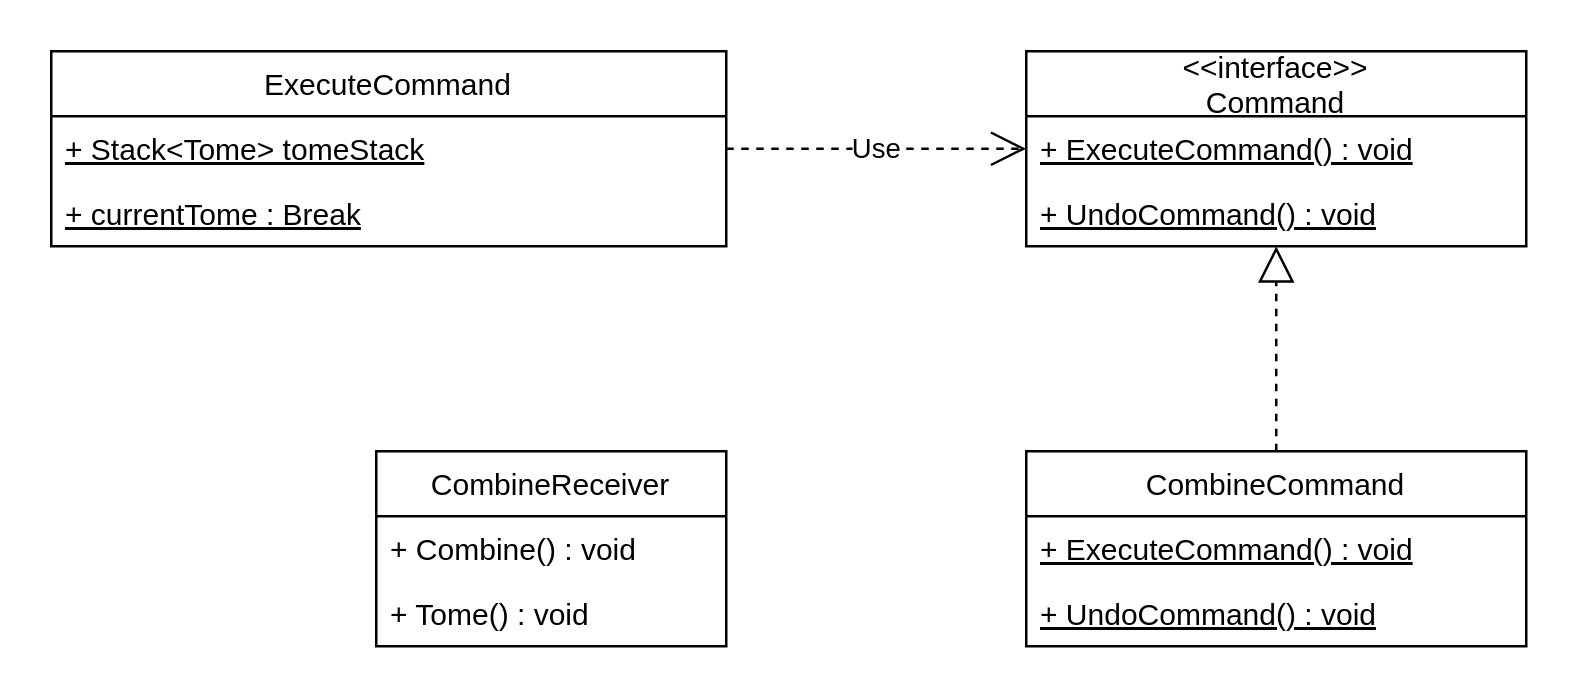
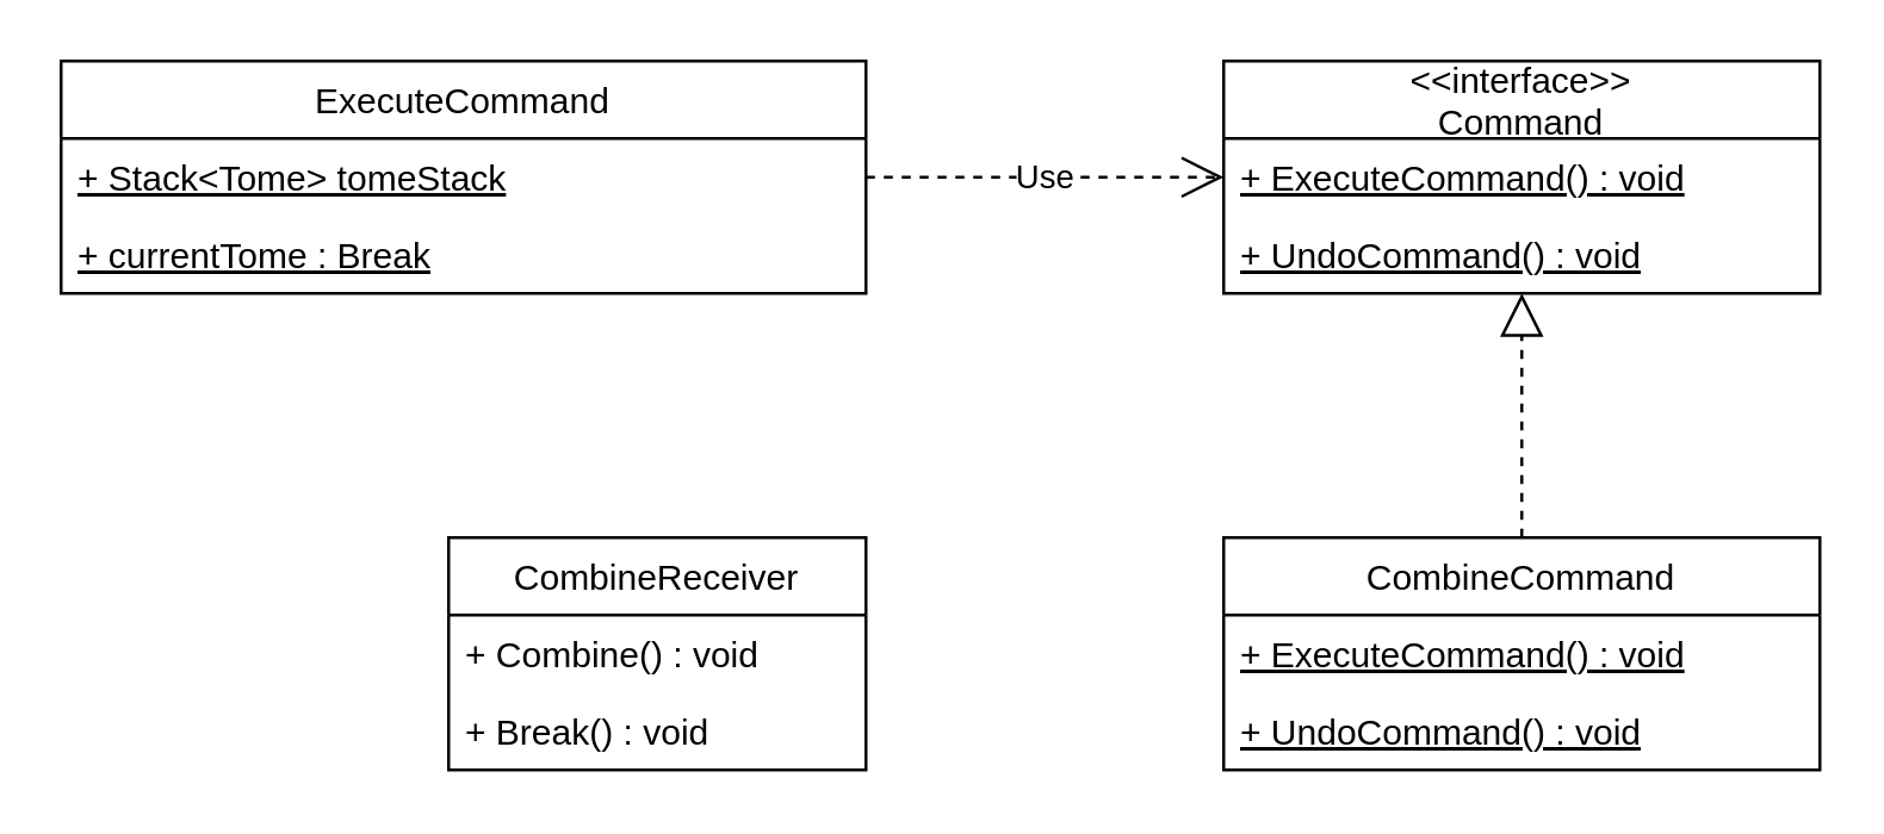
  <mxCell id="0" />
  <mxCell id="1" parent="0" />
  <mxCell id="2" value="ExecuteCommand" style="swimlane;fontStyle=0;childLayout=stackLayout;horizontal=1;startSize=26;fillColor=none;horizontalStack=0;resizeParent=1;resizeParentMax=0;resizeLast=0;collapsible=1;marginBottom=0;" vertex="1" parent="1"><mxGeometry x="20" y="20" width="270" height="78" as="geometry" /></mxCell>
  <mxCell id="3" value="+ Stack&lt;Tome&gt; tomeStack" style="text;strokeColor=none;fillColor=none;align=left;verticalAlign=top;spacingLeft=4;spacingRight=4;overflow=hidden;rotatable=0;points=[[0,0.5],[1,0.5]];portConstraint=eastwest;fontStyle=4" vertex="1" parent="2"><mxGeometry y="26" width="270" height="26" as="geometry" /></mxCell>
  <mxCell id="4" value="+ currentTome : Break" style="text;strokeColor=none;fillColor=none;align=left;verticalAlign=top;spacingLeft=4;spacingRight=4;overflow=hidden;rotatable=0;points=[[0,0.5],[1,0.5]];portConstraint=eastwest;fontStyle=4" vertex="1" parent="2"><mxGeometry y="52" width="270" height="26" as="geometry" /></mxCell>
  <mxCell id="5" value="&lt;&lt;interface&gt;&gt;&#10;Command" style="swimlane;fontStyle=0;childLayout=stackLayout;horizontal=1;startSize=26;fillColor=none;horizontalStack=0;resizeParent=1;resizeParentMax=0;resizeLast=0;collapsible=1;marginBottom=0;" vertex="1" parent="1"><mxGeometry x="410" y="20" width="200" height="78" as="geometry" /></mxCell>
  <mxCell id="6" value="+ ExecuteCommand() : void" style="text;strokeColor=none;fillColor=none;align=left;verticalAlign=top;spacingLeft=4;spacingRight=4;overflow=hidden;rotatable=0;points=[[0,0.5],[1,0.5]];portConstraint=eastwest;fontStyle=4" vertex="1" parent="5"><mxGeometry y="26" width="200" height="26" as="geometry" /></mxCell>
  <mxCell id="7" value="+ UndoCommand() : void" style="text;strokeColor=none;fillColor=none;align=left;verticalAlign=top;spacingLeft=4;spacingRight=4;overflow=hidden;rotatable=0;points=[[0,0.5],[1,0.5]];portConstraint=eastwest;fontStyle=4" vertex="1" parent="5"><mxGeometry y="52" width="200" height="26" as="geometry" /></mxCell>
  <mxCell id="8" value="CombineCommand" style="swimlane;fontStyle=0;childLayout=stackLayout;horizontal=1;startSize=26;fillColor=none;horizontalStack=0;resizeParent=1;resizeParentMax=0;resizeLast=0;collapsible=1;marginBottom=0;" vertex="1" parent="1"><mxGeometry x="410" y="180" width="200" height="78" as="geometry" /></mxCell>
  <mxCell id="9" value="+ ExecuteCommand() : void" style="text;strokeColor=none;fillColor=none;align=left;verticalAlign=top;spacingLeft=4;spacingRight=4;overflow=hidden;rotatable=0;points=[[0,0.5],[1,0.5]];portConstraint=eastwest;fontStyle=4" vertex="1" parent="8"><mxGeometry y="26" width="200" height="26" as="geometry" /></mxCell>
  <mxCell id="10" value="+ UndoCommand() : void" style="text;strokeColor=none;fillColor=none;align=left;verticalAlign=top;spacingLeft=4;spacingRight=4;overflow=hidden;rotatable=0;points=[[0,0.5],[1,0.5]];portConstraint=eastwest;fontStyle=4" vertex="1" parent="8"><mxGeometry y="52" width="200" height="26" as="geometry" /></mxCell>
  <mxCell id="11" value="CombineReceiver" style="swimlane;fontStyle=0;childLayout=stackLayout;horizontal=1;startSize=26;fillColor=none;horizontalStack=0;resizeParent=1;resizeParentMax=0;resizeLast=0;collapsible=1;marginBottom=0;" vertex="1" parent="1"><mxGeometry x="150" y="180" width="140" height="78" as="geometry" /></mxCell>
  <mxCell id="12" value="+ Combine() : void" style="text;strokeColor=none;fillColor=none;align=left;verticalAlign=top;spacingLeft=4;spacingRight=4;overflow=hidden;rotatable=0;points=[[0,0.5],[1,0.5]];portConstraint=eastwest;" vertex="1" parent="11"><mxGeometry y="26" width="140" height="26" as="geometry" /></mxCell>
- <mxCell id="13" value="+ Tome() : void" style="text;strokeColor=none;fillColor=none;align=left;verticalAlign=top;spacingLeft=4;spacingRight=4;overflow=hidden;rotatable=0;points=[[0,0.5],[1,0.5]];portConstraint=eastwest;" vertex="1" parent="11"><mxGeometry y="52" width="140" height="26" as="geometry" /></mxCell>
+ <mxCell id="13" value="+ Break() : void" style="text;strokeColor=none;fillColor=none;align=left;verticalAlign=top;spacingLeft=4;spacingRight=4;overflow=hidden;rotatable=0;points=[[0,0.5],[1,0.5]];portConstraint=eastwest;" vertex="1" parent="11"><mxGeometry y="52" width="140" height="26" as="geometry" /></mxCell>
  <mxCell id="14" value="" style="endArrow=block;dashed=1;endFill=0;endSize=12;html=1;" edge="1" parent="1" source="8" target="5"><mxGeometry width="160" relative="1" as="geometry"><mxPoint x="200" y="190" as="sourcePoint" /><mxPoint x="360" y="190" as="targetPoint" /></mxGeometry></mxCell>
  <mxCell id="15" value="Use" style="endArrow=open;endSize=12;dashed=1;html=1;" edge="1" parent="1" source="2" target="5"><mxGeometry width="160" relative="1" as="geometry"><mxPoint x="480" y="229" as="sourcePoint" /><mxPoint x="235" y="229" as="targetPoint" /></mxGeometry></mxCell>
